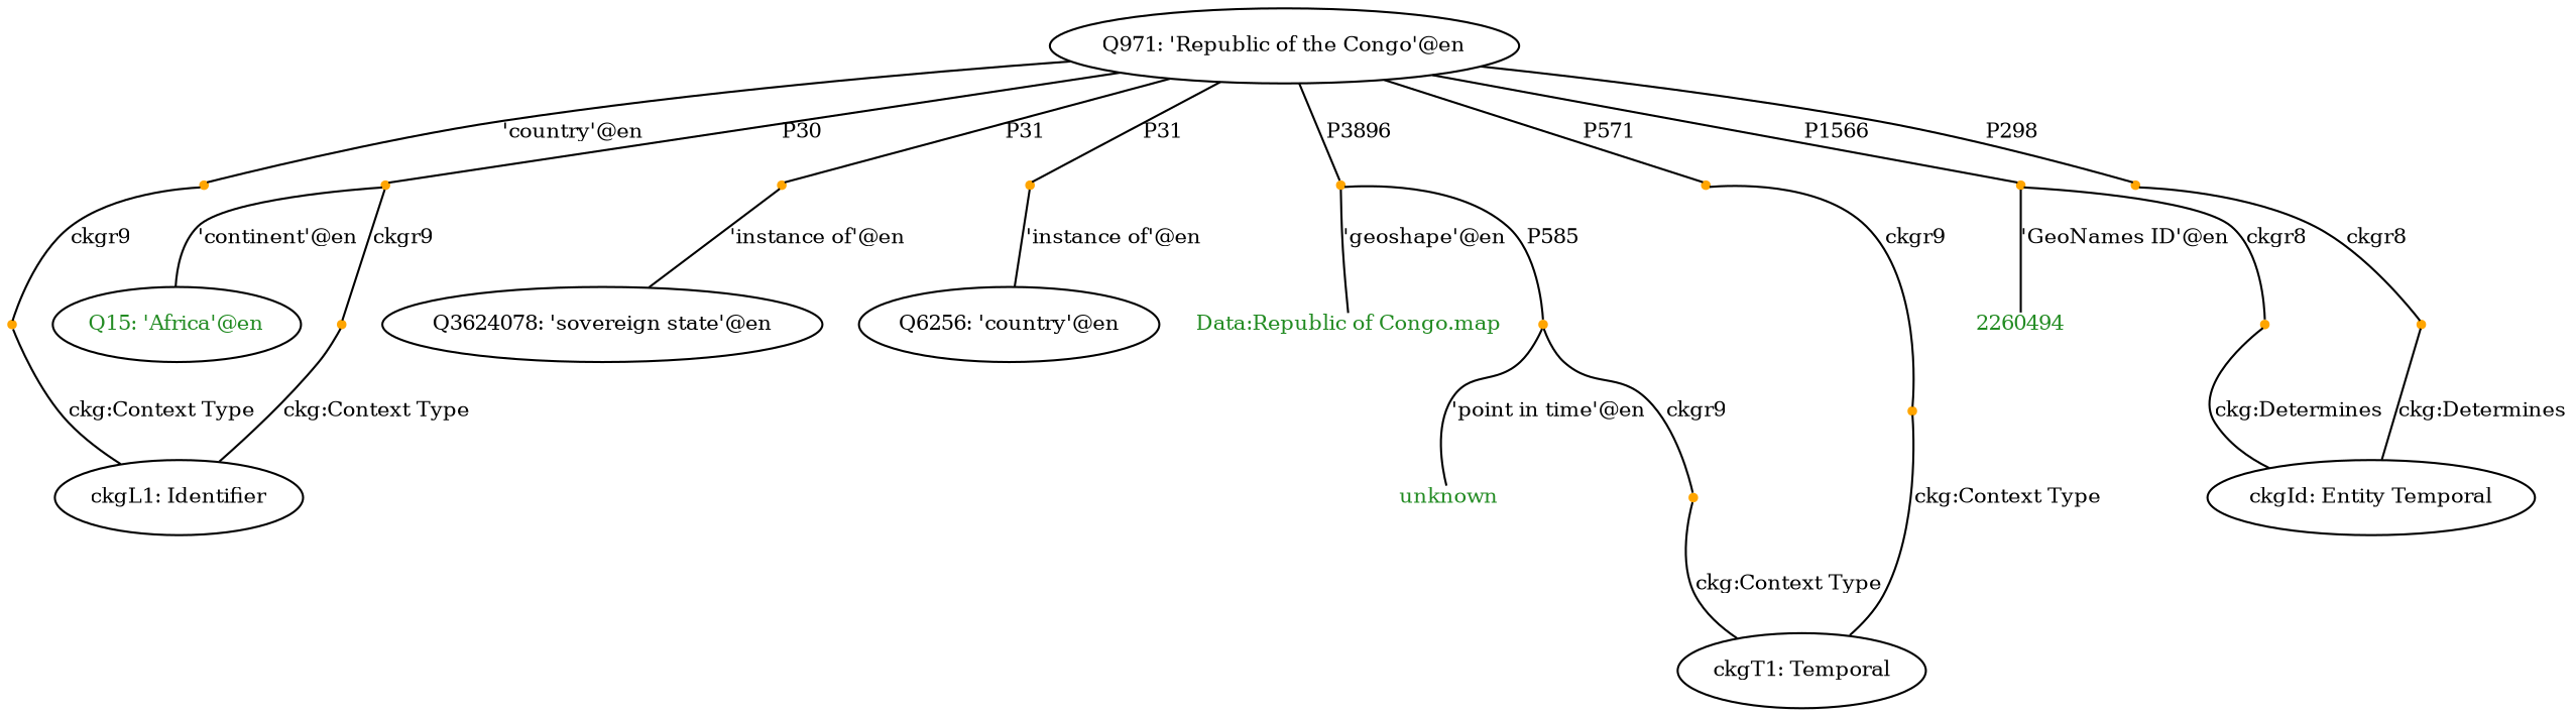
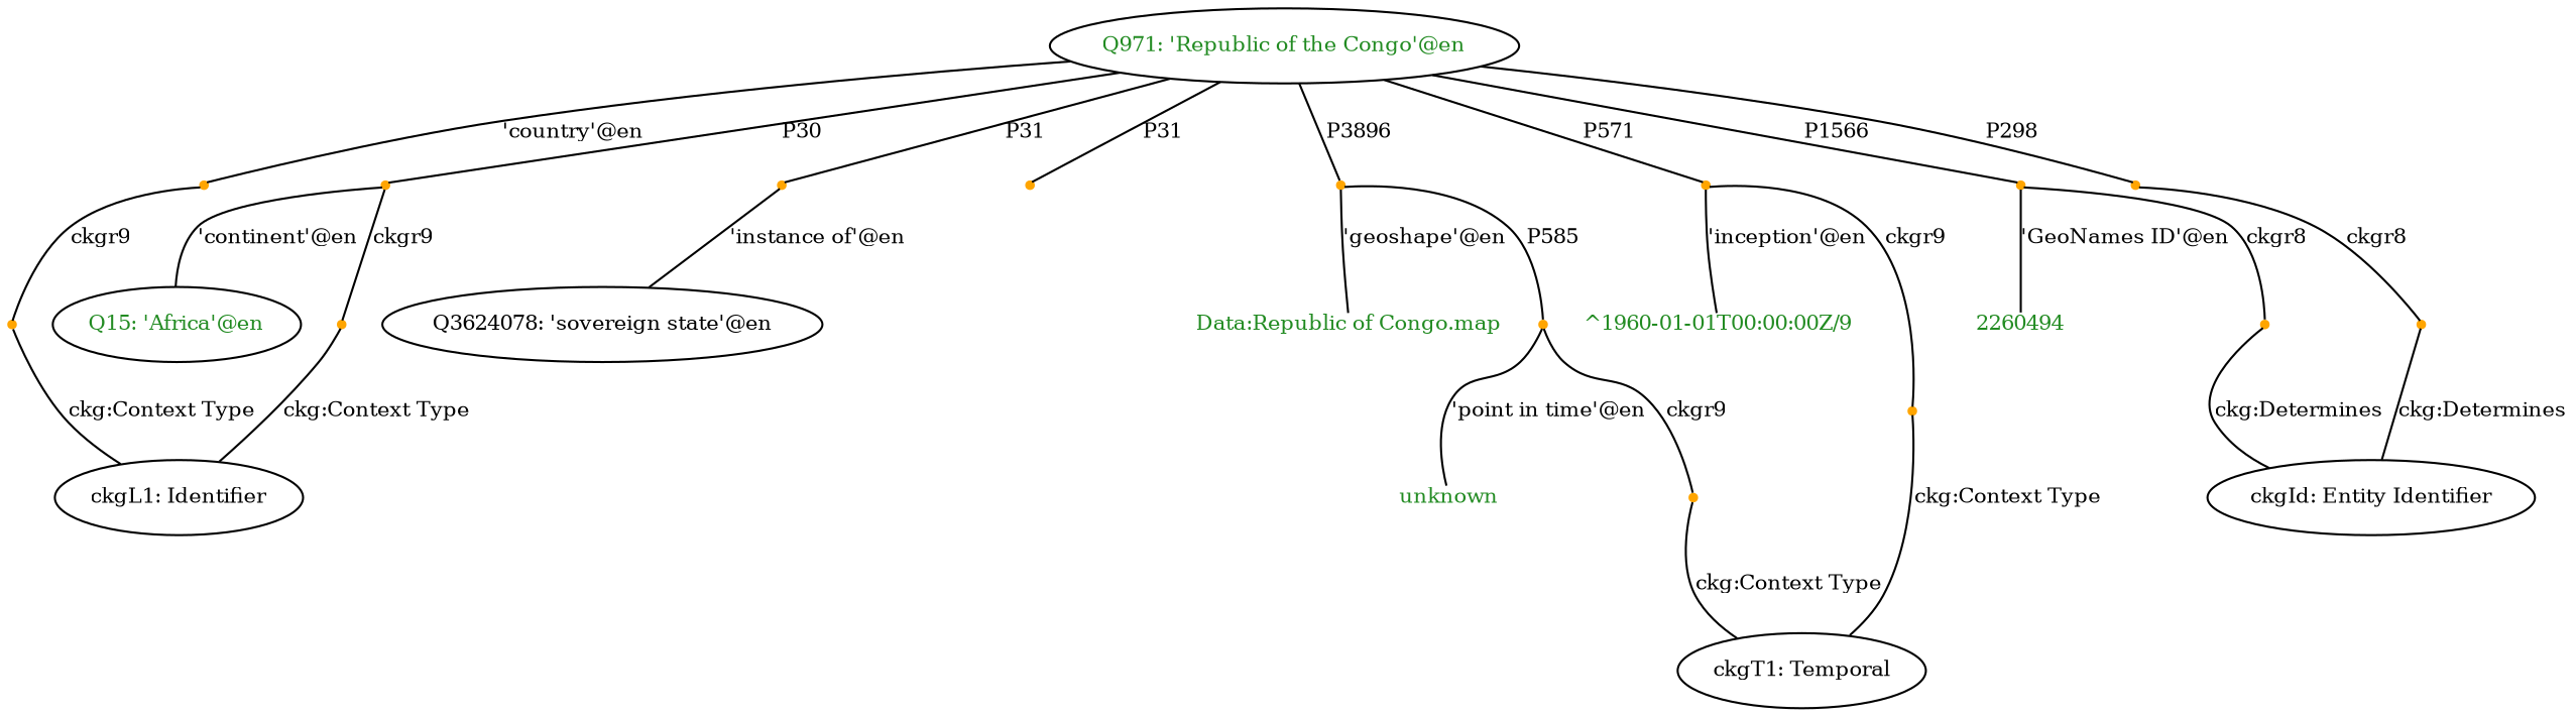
  strict graph {
    fontsize=20
    node [fontcolor=black fontsize=10 shape=point color=orange style=filled]
    edge [fontsize=10]
-   n1 [label="Q971: 'Republic of the Congo'@en" shape=ellipse color="" style=""]
+   n1 [fontcolor=forestgreen label="Q971: 'Republic of the Congo'@en" shape=ellipse color="" style=""]
    "Q971-P17-Q971-95dd6e89-0"
    "Q971-P30-Q15-e29a51cd-0"
    "Q971-P31-Q3624078-331eeb2e-0"
    "Q971-P31-Q6256-a01f8795-0"
    "Q971-P3896-9dd958-1d8ca857-0" [fontcolor=forestgreen]
    "Q971-P571-3520e1-a08a137f-0" [fontcolor=forestgreen]
    "Q971-P1566-43780f-1fcf4e11-0" [fontcolor=forestgreen]
    "Q971-P298-d93931-d19e4946-0" [fontcolor=forestgreen]
    "Q971-P17-Q971-95dd6e89-0-P17"
    n11 [fontcolor=forestgreen label="Q15: 'Africa'@en" shape=ellipse color="" style=""]
    "Q971-P30-Q15-e29a51cd-0-P30"
    n13 [label="Q3624078: 'sovereign state'@en" shape=ellipse color="" style=""]
-   n14 [label="Q6256: 'country'@en" shape=ellipse color="" style=""]
    n15 [fontcolor=forestgreen label="Data:Republic of Congo.map" shape=plain color="" style=""]
    "Q971-P3896-9dd958-1d8ca857-0-P585" [fontcolor=forestgreen]
+   n17 [fontcolor=forestgreen label="^1960-01-01T00:00:00Z/9" shape=plain color="" style=""]
    "Q971-P571-3520e1-a08a137f-0-P571"
    n19 [fontcolor=forestgreen label=2260494 shape=plain color="" style=""]
    "Q971-P1566-43780f-1fcf4e11-0-P1566"
    "Q971-P298-d93931-d19e4946-0-P298"
    n22 [label="ckgL1: Identifier" shape=ellipse color="" style=""]
    n23 [fontcolor=forestgreen label=unknown shape=plain color="" style=""]
    "Q971-P3896-9dd958-1d8ca857-0-P585-ckgT1"
    n25 [label="ckgT1: Temporal" shape=ellipse color="" style=""]
-   n26 [label="ckgId: Entity Temporal" shape=ellipse color="" style=""]
+   n26 [label="ckgId: Entity Identifier" shape=ellipse color="" style=""]
    n1 -- "Q971-P17-Q971-95dd6e89-0" [label="'country'@en"]
    n1 -- "Q971-P30-Q15-e29a51cd-0" [label=P30]
    n1 -- "Q971-P31-Q3624078-331eeb2e-0" [label=P31]
    n1 -- "Q971-P31-Q6256-a01f8795-0" [label=P31]
    n1 -- "Q971-P3896-9dd958-1d8ca857-0" [label=P3896]
    n1 -- "Q971-P571-3520e1-a08a137f-0" [label=P571]
    n1 -- "Q971-P1566-43780f-1fcf4e11-0" [label=P1566]
    n1 -- "Q971-P298-d93931-d19e4946-0" [label=P298]
    "Q971-P17-Q971-95dd6e89-0" -- "Q971-P17-Q971-95dd6e89-0-P17" [label=ckgr9]
    "Q971-P30-Q15-e29a51cd-0" -- n11 [label="'continent'@en"]
    "Q971-P30-Q15-e29a51cd-0" -- "Q971-P30-Q15-e29a51cd-0-P30" [label=ckgr9]
    "Q971-P31-Q3624078-331eeb2e-0" -- n13 [label="'instance of'@en"]
-   "Q971-P31-Q6256-a01f8795-0" -- n14 [label="'instance of'@en"]
    "Q971-P3896-9dd958-1d8ca857-0" -- n15 [label="'geoshape'@en"]
    "Q971-P3896-9dd958-1d8ca857-0" -- "Q971-P3896-9dd958-1d8ca857-0-P585" [label=P585]
+   "Q971-P571-3520e1-a08a137f-0" -- n17 [label="'inception'@en"]
    "Q971-P571-3520e1-a08a137f-0" -- "Q971-P571-3520e1-a08a137f-0-P571" [label=ckgr9]
    "Q971-P1566-43780f-1fcf4e11-0" -- n19 [label="'GeoNames ID'@en"]
    "Q971-P1566-43780f-1fcf4e11-0" -- "Q971-P1566-43780f-1fcf4e11-0-P1566" [label=ckgr8]
    "Q971-P298-d93931-d19e4946-0" -- "Q971-P298-d93931-d19e4946-0-P298" [label=ckgr8]
    "Q971-P17-Q971-95dd6e89-0-P17" -- n22 [label="ckg:Context Type"]
    "Q971-P30-Q15-e29a51cd-0-P30" -- n22 [label="ckg:Context Type"]
    "Q971-P3896-9dd958-1d8ca857-0-P585" -- n23 [label="'point in time'@en"]
    "Q971-P3896-9dd958-1d8ca857-0-P585" -- "Q971-P3896-9dd958-1d8ca857-0-P585-ckgT1" [label=ckgr9]
    "Q971-P571-3520e1-a08a137f-0-P571" -- n25 [label="ckg:Context Type"]
    "Q971-P1566-43780f-1fcf4e11-0-P1566" -- n26 [label="ckg:Determines"]
    "Q971-P298-d93931-d19e4946-0-P298" -- n26 [label="ckg:Determines"]
    "Q971-P3896-9dd958-1d8ca857-0-P585-ckgT1" -- n25 [label="ckg:Context Type"]
  }
